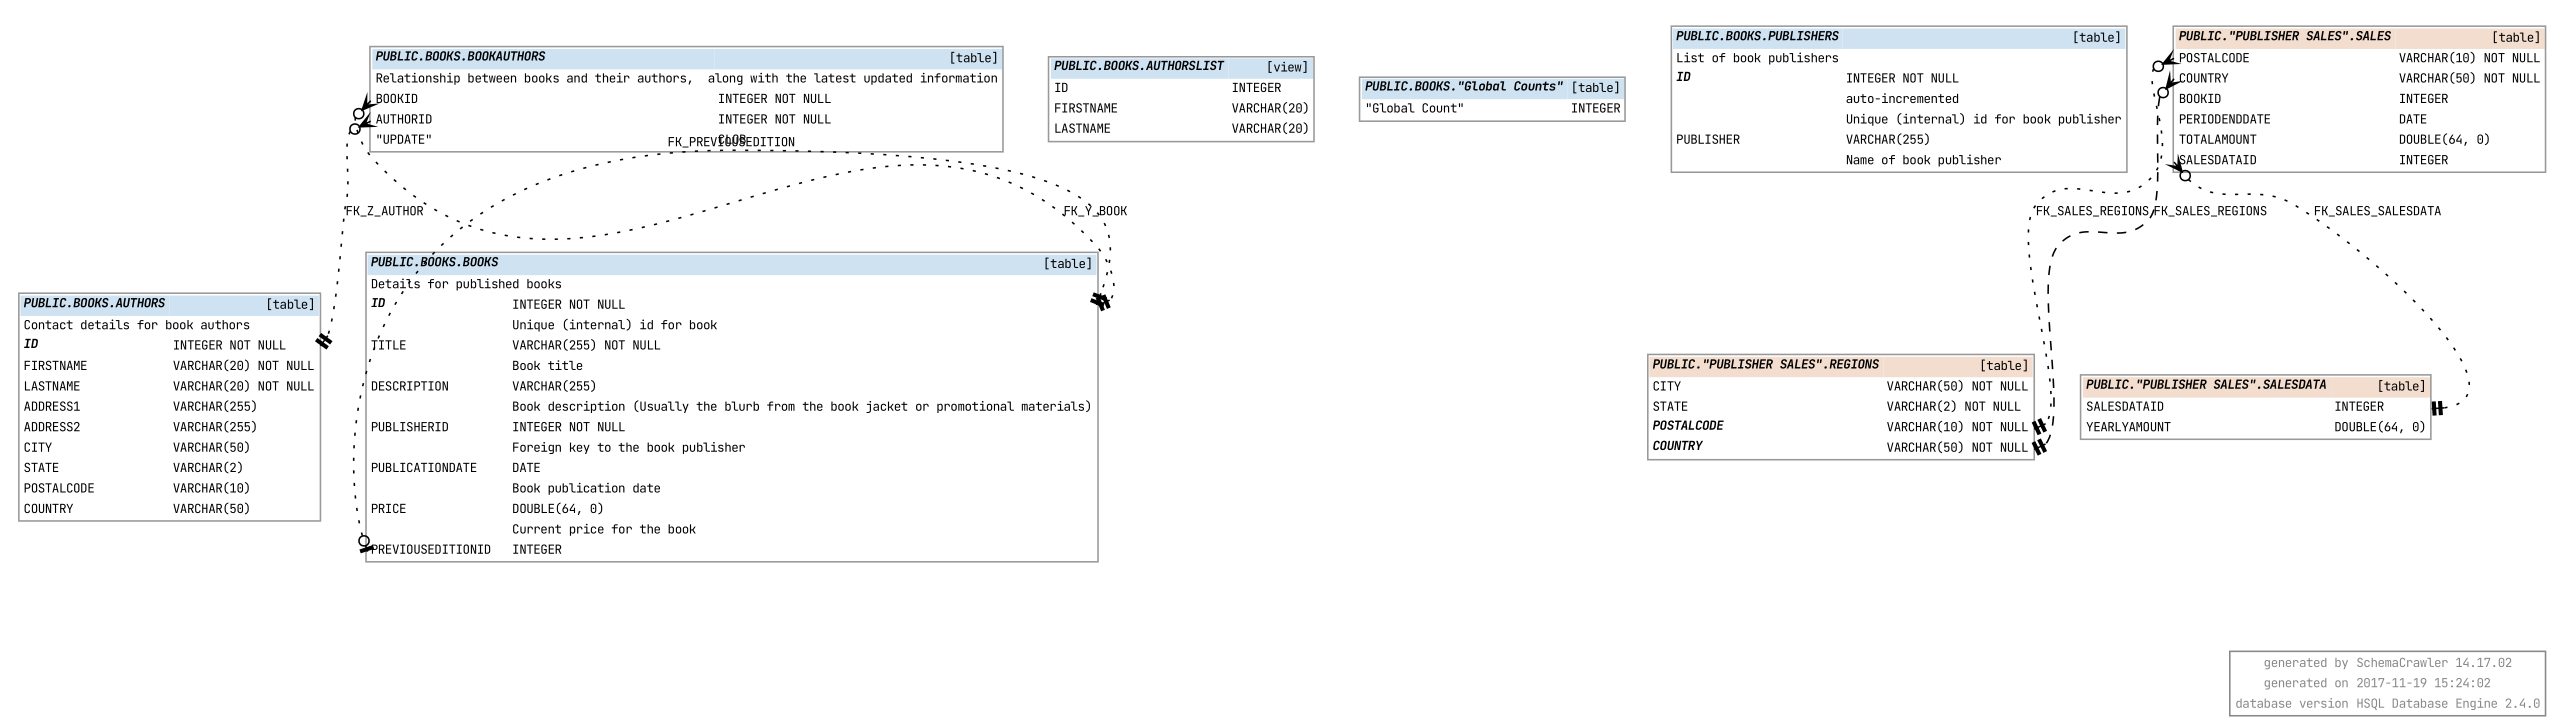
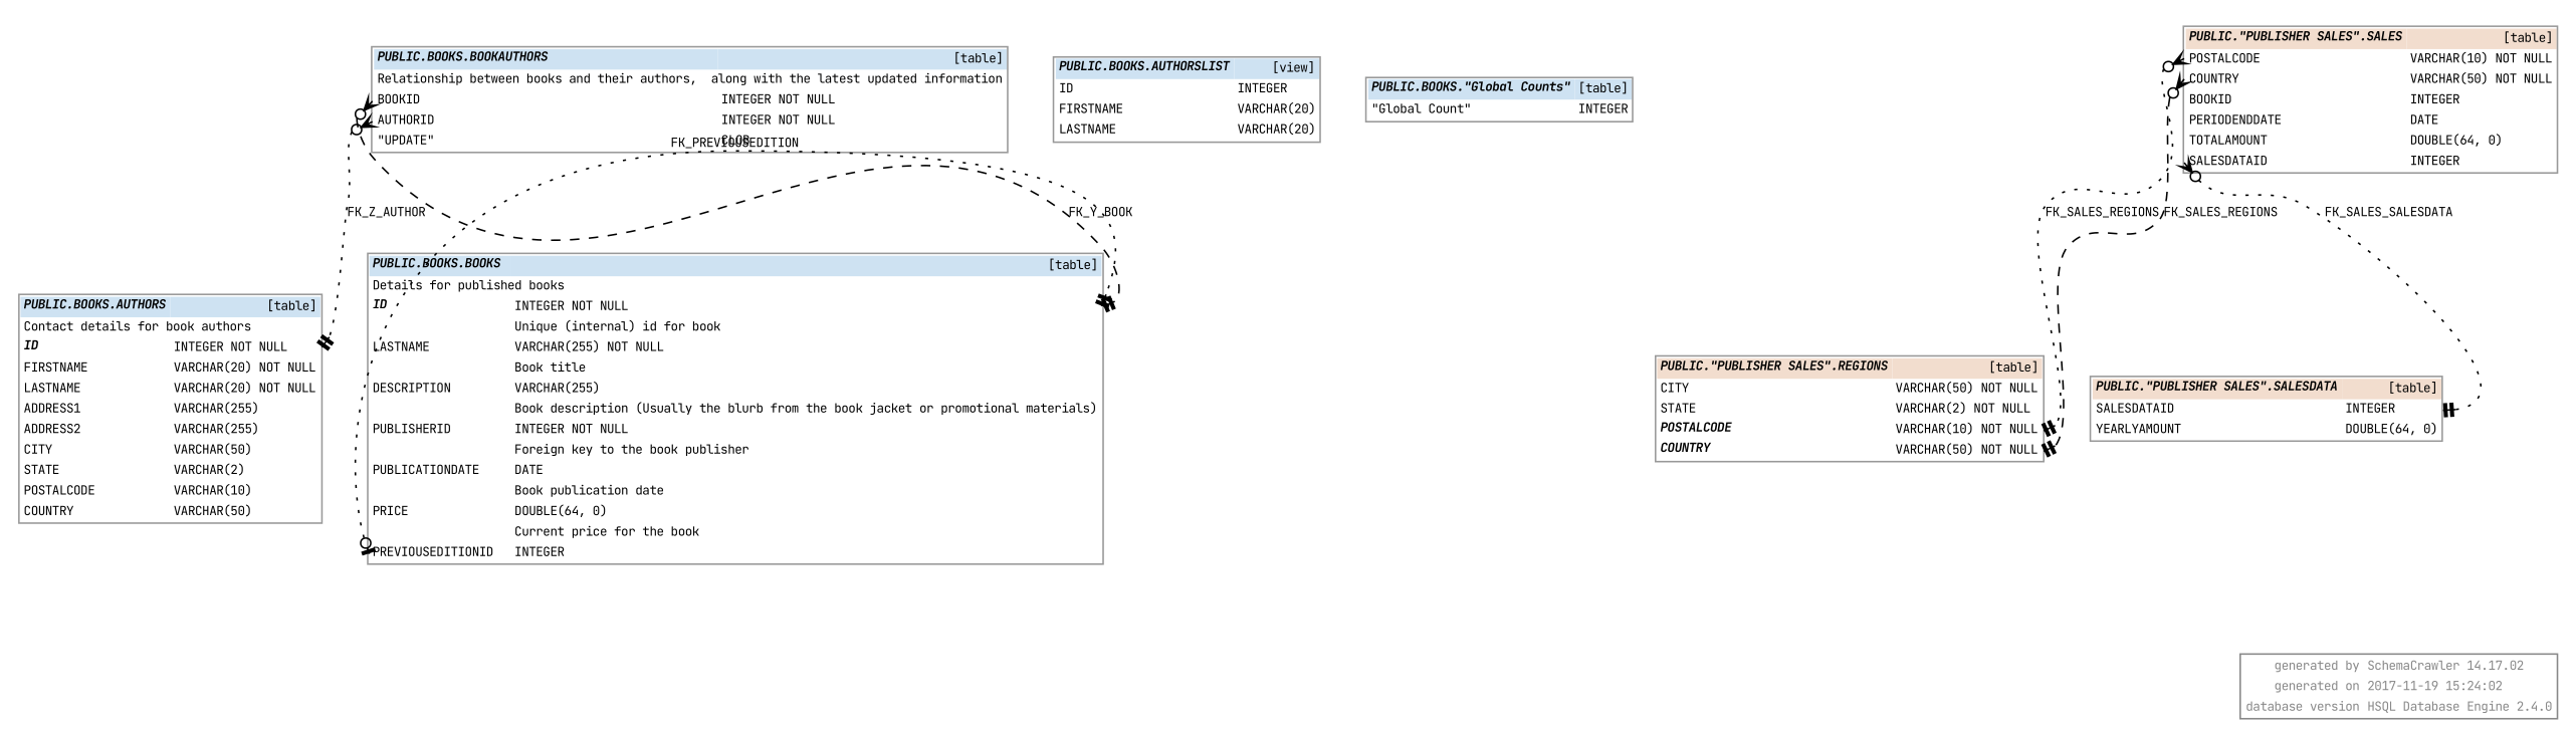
  digraph {
    fontcolor="#888888"
    fontname="JetBrains Mono"
    fontsize=8
    label=< <table color="#888888" border="1" cellborder="0" cellspacing="0"> 	<tr> 		<td align='right'>generated by</td> 		<td align='left'>SchemaCrawler 14.17.02</td> 	</tr> 	<tr> 		<td align='right'>generated on</td> 		<td align='left'>2017-11-19 15:24:02</td> 	</tr> 	<tr> 		<td align='right'>database version</td> 		<td align='left'>HSQL Database Engine 2.4.0</td> 	</tr>       </table>    >
    labeljust=r
    labelloc=b
    nodesep=0.18
    rankdir=TB
    ranksep=0.46
    node [fontname="JetBrains Mono" fontsize=8 shape=plaintext]
    edge [arrowhead=teetee arrowsize=0.8 arrowtail=crowodot dir=both fontname="JetBrains Mono" fontsize=8 headport="id_a0284c53.end:e" style=dotted]
    n1 [label=<       <table border="1" cellborder="0" cellpadding="2" cellspacing="0" bgcolor="white" color="#999999"> 	<tr> 		<td colspan='2' bgcolor='#CEE2F2' align='left'><b><i>PUBLIC.BOOKS.AUTHORS</i></b></td> 		<td bgcolor='#CEE2F2' align='right'>[table]</td> 	</tr> 	<tr> 		<td colspan='3' align='left'>Contact details for book authors</td> 	</tr> 	<tr> 		<td port='id_af1b0e75.start' align='left'><b><i>ID</i></b></td> 		<td align='left'> </td> 		<td port='id_af1b0e75.end' align='left'>INTEGER NOT NULL</td> 	</tr> 	<tr> 		<td port='firstname_5d2c8a75.start' align='left'>FIRSTNAME</td> 		<td align='left'> </td> 		<td port='firstname_5d2c8a75.end' align='left'>VARCHAR(20) NOT NULL</td> 	</tr> 	<tr> 		<td port='lastname_86cfc77b.start' align='left'>LASTNAME</td> 		<td align='left'> </td> 		<td port='lastname_86cfc77b.end' align='left'>VARCHAR(20) NOT NULL</td> 	</tr> 	<tr> 		<td port='address1_951cd837.start' align='left'>ADDRESS1</td> 		<td align='left'> </td> 		<td port='address1_951cd837.end' align='left'>VARCHAR(255)</td> 	</tr> 	<tr> 		<td port='address2_951cd838.start' align='left'>ADDRESS2</td> 		<td align='left'> </td> 		<td port='address2_951cd838.end' align='left'>VARCHAR(255)</td> 	</tr> 	<tr> 		<td port='city_af3a96c5.start' align='left'>CITY</td> 		<td align='left'> </td> 		<td port='city_af3a96c5.end' align='left'>VARCHAR(50)</td> 	</tr> 	<tr> 		<td port='state_b3d3d1cb.start' align='left'>STATE</td> 		<td align='left'> </td> 		<td port='state_b3d3d1cb.end' align='left'>VARCHAR(2)</td> 	</tr> 	<tr> 		<td port='postalcode_43f33e92.start' align='left'>POSTALCODE</td> 		<td align='left'> </td> 		<td port='postalcode_43f33e92.end' align='left'>VARCHAR(10)</td> 	</tr> 	<tr> 		<td port='country_12fde8d0.start' align='left'>COUNTRY</td> 		<td align='left'> </td> 		<td port='country_12fde8d0.end' align='left'>VARCHAR(50)</td> 	</tr>       </table>     >]
    n2 [label=<       <table border="1" cellborder="0" cellpadding="2" cellspacing="0" bgcolor="white" color="#999999"> 	<tr> 		<td colspan='2' bgcolor='#CEE2F2' align='left'><b><i>PUBLIC.BOOKS.BOOKAUTHORS</i></b></td> 		<td bgcolor='#CEE2F2' align='right'>[table]</td> 	</tr> 	<tr> 		<td colspan='3' align='left'>Relationship between books and their authors,  along with the latest updated information</td> 	</tr> 	<tr> 		<td port='bookid_e54f6507.start' align='left'>BOOKID</td> 		<td align='left'> </td> 		<td port='bookid_e54f6507.end' align='left'>INTEGER NOT NULL</td> 	</tr> 	<tr> 		<td port='authorid_f4422729.start' align='left'>AUTHORID</td> 		<td align='left'> </td> 		<td port='authorid_f4422729.end' align='left'>INTEGER NOT NULL</td> 	</tr> 	<tr> 		<td port='update_5c46c0c.start' align='left'>"UPDATE"</td> 		<td align='left'> </td> 		<td port='update_5c46c0c.end' align='left'>CLOB</td> 	</tr>       </table>     >]
-   n3 [label=<       <table border="1" cellborder="0" cellpadding="2" cellspacing="0" bgcolor="white" color="#999999"> 	<tr> 		<td colspan='2' bgcolor='#CEE2F2' align='left'><b><i>PUBLIC.BOOKS.BOOKS</i></b></td> 		<td bgcolor='#CEE2F2' align='right'>[table]</td> 	</tr> 	<tr> 		<td colspan='3' align='left'>Details for published books</td> 	</tr> 	<tr> 		<td port='id_a0284c53.start' align='left'><b><i>ID</i></b></td> 		<td align='left'> </td> 		<td port='id_a0284c53.end' align='left'>INTEGER NOT NULL</td> 	</tr> 	<tr> 		<td align='left'></td> 		<td align='left'> </td> 		<td align='left'>Unique (internal) id for book</td> 	</tr> 	<tr> 		<td port='title_a4ea6d70.start' align='left'>TITLE</td> 		<td align='left'> </td> 		<td port='title_a4ea6d70.end' align='left'>VARCHAR(255) NOT NULL</td> 	</tr> 	<tr> 		<td align='left'></td> 		<td align='left'> </td> 		<td align='left'>Book title</td> 	</tr> 	<tr> 		<td port='description_b9b15b14.start' align='left'>DESCRIPTION</td> 		<td align='left'> </td> 		<td port='description_b9b15b14.end' align='left'>VARCHAR(255)</td> 	</tr> 	<tr> 		<td align='left'></td> 		<td align='left'> </td> 		<td align='left'>Book description (Usually the blurb from the book jacket or promotional materials)</td> 	</tr> 	<tr> 		<td port='publisherid_fbe0f72f.start' align='left'>PUBLISHERID</td> 		<td align='left'> </td> 		<td port='publisherid_fbe0f72f.end' align='left'>INTEGER NOT NULL</td> 	</tr> 	<tr> 		<td align='left'></td> 		<td align='left'> </td> 		<td align='left'>Foreign key to the book publisher</td> 	</tr> 	<tr> 		<td port='publicationdate_3a757af2.start' align='left'>PUBLICATIONDATE</td> 		<td align='left'> </td> 		<td port='publicationdate_3a757af2.end' align='left'>DATE</td> 	</tr> 	<tr> 		<td align='left'></td> 		<td align='left'> </td> 		<td align='left'>Book publication date</td> 	</tr> 	<tr> 		<td port='price_a4b5fc61.start' align='left'>PRICE</td> 		<td align='left'> </td> 		<td port='price_a4b5fc61.end' align='left'>DOUBLE(64, 0)</td> 	</tr> 	<tr> 		<td align='left'></td> 		<td align='left'> </td> 		<td align='left'>Current price for the book</td> 	</tr> 	<tr> 		<td port='previouseditionid_6cf3995a.start' align='left'>PREVIOUSEDITIONID</td> 		<td align='left'> </td> 		<td port='previouseditionid_6cf3995a.end' align='left'>INTEGER</td> 	</tr>       </table>     >]
+   n3 [label=<       <table border="1" cellborder="0" cellpadding="2" cellspacing="0" bgcolor="white" color="#999999"> 	<tr> 		<td colspan='2' bgcolor='#CEE2F2' align='left'><b><i>PUBLIC.BOOKS.BOOKS</i></b></td> 		<td bgcolor='#CEE2F2' align='right'>[table]</td> 	</tr> 	<tr> 		<td colspan='3' align='left'>Details for published books</td> 	</tr> 	<tr> 		<td port='id_a0284c53.start' align='left'><b><i>ID</i></b></td> 		<td align='left'> </td> 		<td port='id_a0284c53.end' align='left'>INTEGER NOT NULL</td> 	</tr> 	<tr> 		<td align='left'></td> 		<td align='left'> </td> 		<td align='left'>Unique (internal) id for book</td> 	</tr> 	<tr> 		<td port='title_a4ea6d70.start' align='left'>LASTNAME</td> 		<td align='left'> </td> 		<td port='title_a4ea6d70.end' align='left'>VARCHAR(255) NOT NULL</td> 	</tr> 	<tr> 		<td align='left'></td> 		<td align='left'> </td> 		<td align='left'>Book title</td> 	</tr> 	<tr> 		<td port='description_b9b15b14.start' align='left'>DESCRIPTION</td> 		<td align='left'> </td> 		<td port='description_b9b15b14.end' align='left'>VARCHAR(255)</td> 	</tr> 	<tr> 		<td align='left'></td> 		<td align='left'> </td> 		<td align='left'>Book description (Usually the blurb from the book jacket or promotional materials)</td> 	</tr> 	<tr> 		<td port='publisherid_fbe0f72f.start' align='left'>PUBLISHERID</td> 		<td align='left'> </td> 		<td port='publisherid_fbe0f72f.end' align='left'>INTEGER NOT NULL</td> 	</tr> 	<tr> 		<td align='left'></td> 		<td align='left'> </td> 		<td align='left'>Foreign key to the book publisher</td> 	</tr> 	<tr> 		<td port='publicationdate_3a757af2.start' align='left'>PUBLICATIONDATE</td> 		<td align='left'> </td> 		<td port='publicationdate_3a757af2.end' align='left'>DATE</td> 	</tr> 	<tr> 		<td align='left'></td> 		<td align='left'> </td> 		<td align='left'>Book publication date</td> 	</tr> 	<tr> 		<td port='price_a4b5fc61.start' align='left'>PRICE</td> 		<td align='left'> </td> 		<td port='price_a4b5fc61.end' align='left'>DOUBLE(64, 0)</td> 	</tr> 	<tr> 		<td align='left'></td> 		<td align='left'> </td> 		<td align='left'>Current price for the book</td> 	</tr> 	<tr> 		<td port='previouseditionid_6cf3995a.start' align='left'>PREVIOUSEDITIONID</td> 		<td align='left'> </td> 		<td port='previouseditionid_6cf3995a.end' align='left'>INTEGER</td> 	</tr>       </table>     >]
    n4 [label=<       <table border="1" cellborder="0" cellpadding="2" cellspacing="0" bgcolor="white" color="#999999"> 	<tr> 		<td colspan='2' bgcolor='#CEE2F2' align='left'><b><i>PUBLIC.BOOKS.AUTHORSLIST</i></b></td> 		<td bgcolor='#CEE2F2' align='right'>[view]</td> 	</tr> 	<tr> 		<td port='id_fc9c4d97.start' align='left'>ID</td> 		<td align='left'> </td> 		<td port='id_fc9c4d97.end' align='left'>INTEGER</td> 	</tr> 	<tr> 		<td port='firstname_aaadc997.start' align='left'>FIRSTNAME</td> 		<td align='left'> </td> 		<td port='firstname_aaadc997.end' align='left'>VARCHAR(20)</td> 	</tr> 	<tr> 		<td port='lastname_d451069d.start' align='left'>LASTNAME</td> 		<td align='left'> </td> 		<td port='lastname_d451069d.end' align='left'>VARCHAR(20)</td> 	</tr>       </table>     >]
    n5 [label=<       <table border="1" cellborder="0" cellpadding="2" cellspacing="0" bgcolor="white" color="#999999"> 	<tr> 		<td colspan='2' bgcolor='#CEE2F2' align='left'><b><i>PUBLIC.BOOKS."Global Counts"</i></b></td> 		<td bgcolor='#CEE2F2' align='right'>[table]</td> 	</tr> 	<tr> 		<td port='globalcount_24c6a93.start' align='left'>"Global Count"</td> 		<td align='left'> </td> 		<td port='globalcount_24c6a93.end' align='left'>INTEGER</td> 	</tr>       </table>     >]
-   n6 [label=<       <table border="1" cellborder="0" cellpadding="2" cellspacing="0" bgcolor="white" color="#999999"> 	<tr> 		<td colspan='2' bgcolor='#CEE2F2' align='left'><b><i>PUBLIC.BOOKS.PUBLISHERS</i></b></td> 		<td bgcolor='#CEE2F2' align='right'>[table]</td> 	</tr> 	<tr> 		<td colspan='3' align='left'>List of book publishers</td> 	</tr> 	<tr> 		<td port='id_86c2da86.start' align='left'><b><i>ID</i></b></td> 		<td align='left'> </td> 		<td port='id_86c2da86.end' align='left'>INTEGER NOT NULL</td> 	</tr> 	<tr> 		<td align='left'></td> 		<td align='left'> </td> 		<td align='left'>auto-incremented</td> 	</tr> 	<tr> 		<td align='left'></td> 		<td align='left'> </td> 		<td align='left'>Unique (internal) id for book publisher</td> 	</tr> 	<tr> 		<td port='publisher_83208347.start' align='left'>PUBLISHER</td> 		<td align='left'> </td> 		<td port='publisher_83208347.end' align='left'>VARCHAR(255)</td> 	</tr> 	<tr> 		<td align='left'></td> 		<td align='left'> </td> 		<td align='left'>Name of book publisher</td> 	</tr>       </table>     >]
    n7 [label=<       <table border="1" cellborder="0" cellpadding="2" cellspacing="0" bgcolor="white" color="#999999"> 	<tr> 		<td colspan='2' bgcolor='#F2DDCE' align='left'><b><i>PUBLIC."PUBLISHER SALES".REGIONS</i></b></td> 		<td bgcolor='#F2DDCE' align='right'>[table]</td> 	</tr> 	<tr> 		<td port='city_a2f4ad8c.start' align='left'>CITY</td> 		<td align='left'> </td> 		<td port='city_a2f4ad8c.end' align='left'>VARCHAR(50) NOT NULL</td> 	</tr> 	<tr> 		<td port='state_a78de892.start' align='left'>STATE</td> 		<td align='left'> </td> 		<td port='state_a78de892.end' align='left'>VARCHAR(2) NOT NULL</td> 	</tr> 	<tr> 		<td port='postalcode_37ad5559.start' align='left'><b><i>POSTALCODE</i></b></td> 		<td align='left'> </td> 		<td port='postalcode_37ad5559.end' align='left'>VARCHAR(10) NOT NULL</td> 	</tr> 	<tr> 		<td port='country_6b7ff97.start' align='left'><b><i>COUNTRY</i></b></td> 		<td align='left'> </td> 		<td port='country_6b7ff97.end' align='left'>VARCHAR(50) NOT NULL</td> 	</tr>       </table>     >]
    n8 [label=<       <table border="1" cellborder="0" cellpadding="2" cellspacing="0" bgcolor="white" color="#999999"> 	<tr> 		<td colspan='2' bgcolor='#F2DDCE' align='left'><b><i>PUBLIC."PUBLISHER SALES".SALES</i></b></td> 		<td bgcolor='#F2DDCE' align='right'>[table]</td> 	</tr> 	<tr> 		<td port='postalcode_c386e9ec.start' align='left'>POSTALCODE</td> 		<td align='left'> </td> 		<td port='postalcode_c386e9ec.end' align='left'>VARCHAR(10) NOT NULL</td> 	</tr> 	<tr> 		<td port='country_9291942a.start' align='left'>COUNTRY</td> 		<td align='left'> </td> 		<td port='country_9291942a.end' align='left'>VARCHAR(50) NOT NULL</td> 	</tr> 	<tr> 		<td port='bookid_a3ccd678.start' align='left'>BOOKID</td> 		<td align='left'> </td> 		<td port='bookid_a3ccd678.end' align='left'>INTEGER</td> 	</tr> 	<tr> 		<td port='periodenddate_48a91abc.start' align='left'>PERIODENDDATE</td> 		<td align='left'> </td> 		<td port='periodenddate_48a91abc.end' align='left'>DATE</td> 	</tr> 	<tr> 		<td port='totalamount_9aaaed30.start' align='left'>TOTALAMOUNT</td> 		<td align='left'> </td> 		<td port='totalamount_9aaaed30.end' align='left'>DOUBLE(64, 0)</td> 	</tr> 	<tr> 		<td port='salesdataid_1de64ee5.start' align='left'>SALESDATAID</td> 		<td align='left'> </td> 		<td port='salesdataid_1de64ee5.end' align='left'>INTEGER</td> 	</tr>       </table>     >]
    n9 [label=<       <table border="1" cellborder="0" cellpadding="2" cellspacing="0" bgcolor="white" color="#999999"> 	<tr> 		<td colspan='2' bgcolor='#F2DDCE' align='left'><b><i>PUBLIC."PUBLISHER SALES".SALESDATA</i></b></td> 		<td bgcolor='#F2DDCE' align='right'>[table]</td> 	</tr> 	<tr> 		<td port='salesdataid_1022f27b.start' align='left'>SALESDATAID</td> 		<td align='left'> </td> 		<td port='salesdataid_1022f27b.end' align='left'>INTEGER</td> 	</tr> 	<tr> 		<td port='yearlyamount_221477ac.start' align='left'>YEARLYAMOUNT</td> 		<td align='left'> </td> 		<td port='yearlyamount_221477ac.end' align='left'>DOUBLE(64, 0)</td> 	</tr>       </table>     >]
    n2 -> n1 [headport="id_af1b0e75.end:e" label=<FK_Z_AUTHOR> tailport="authorid_f4422729.start:w"]
-   n2 -> n3 [label=<FK_Y_BOOK> tailport="bookid_e54f6507.start:w"]
+   n2 -> n3 [label=<FK_Y_BOOK> style=dashed tailport="bookid_e54f6507.start:w"]
    n3 -> n3 [arrowtail=teeodot label=<FK_PREVIOUSEDITION> tailport="previouseditionid_6cf3995a.start:w"]
    n8 -> n7 [headport="postalcode_37ad5559.end:e" label=<FK_SALES_REGIONS> tailport="postalcode_c386e9ec.start:w"]
    n8 -> n7 [headport="country_6b7ff97.end:e" label=<FK_SALES_REGIONS> style=dashed tailport="country_9291942a.start:w"]
    n8 -> n9 [headport="salesdataid_1022f27b.end:e" label=<FK_SALES_SALESDATA> tailport="salesdataid_1de64ee5.start:w"]
  }
